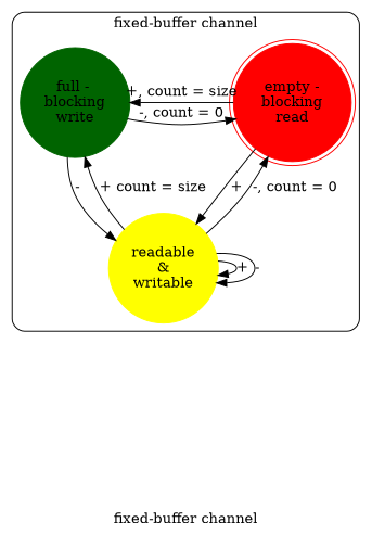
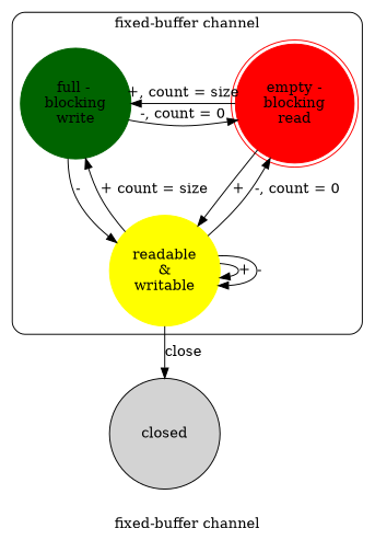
  digraph {
    compound=true
    label="fixed-buffer channel"
    node [shape=circle style=filled]
    n1 [color=red label="empty -\nblocking\nread" shape=doublecircle width=1.5]
    n2 [color=darkgreen label="full - \nblocking\nwrite" width=1.5]
    n3 [color=yellow label="readable\n&\nwritable" width=1.5]
+   closed [width=1.5]
    subgraph cluster_1 {
      style=rounded
      n3
      subgraph sub_2 {
        rank=same
        style=rounded
        n1
        n2
      }
    }
    n1 -> n2 [label="+, count = size"]
    n1 -> n3 [label="+"]
    n2 -> n1 [label="-, count = 0"]
    n2 -> n3 [label="-"]
    n3 -> n1 [label="-, count = 0"]
    n3 -> n2 [label="+ count = size"]
    n3 -> n3 [label="+"]
    n3 -> n3 [label="-"]
+   n3 -> closed [label=close]
  }
